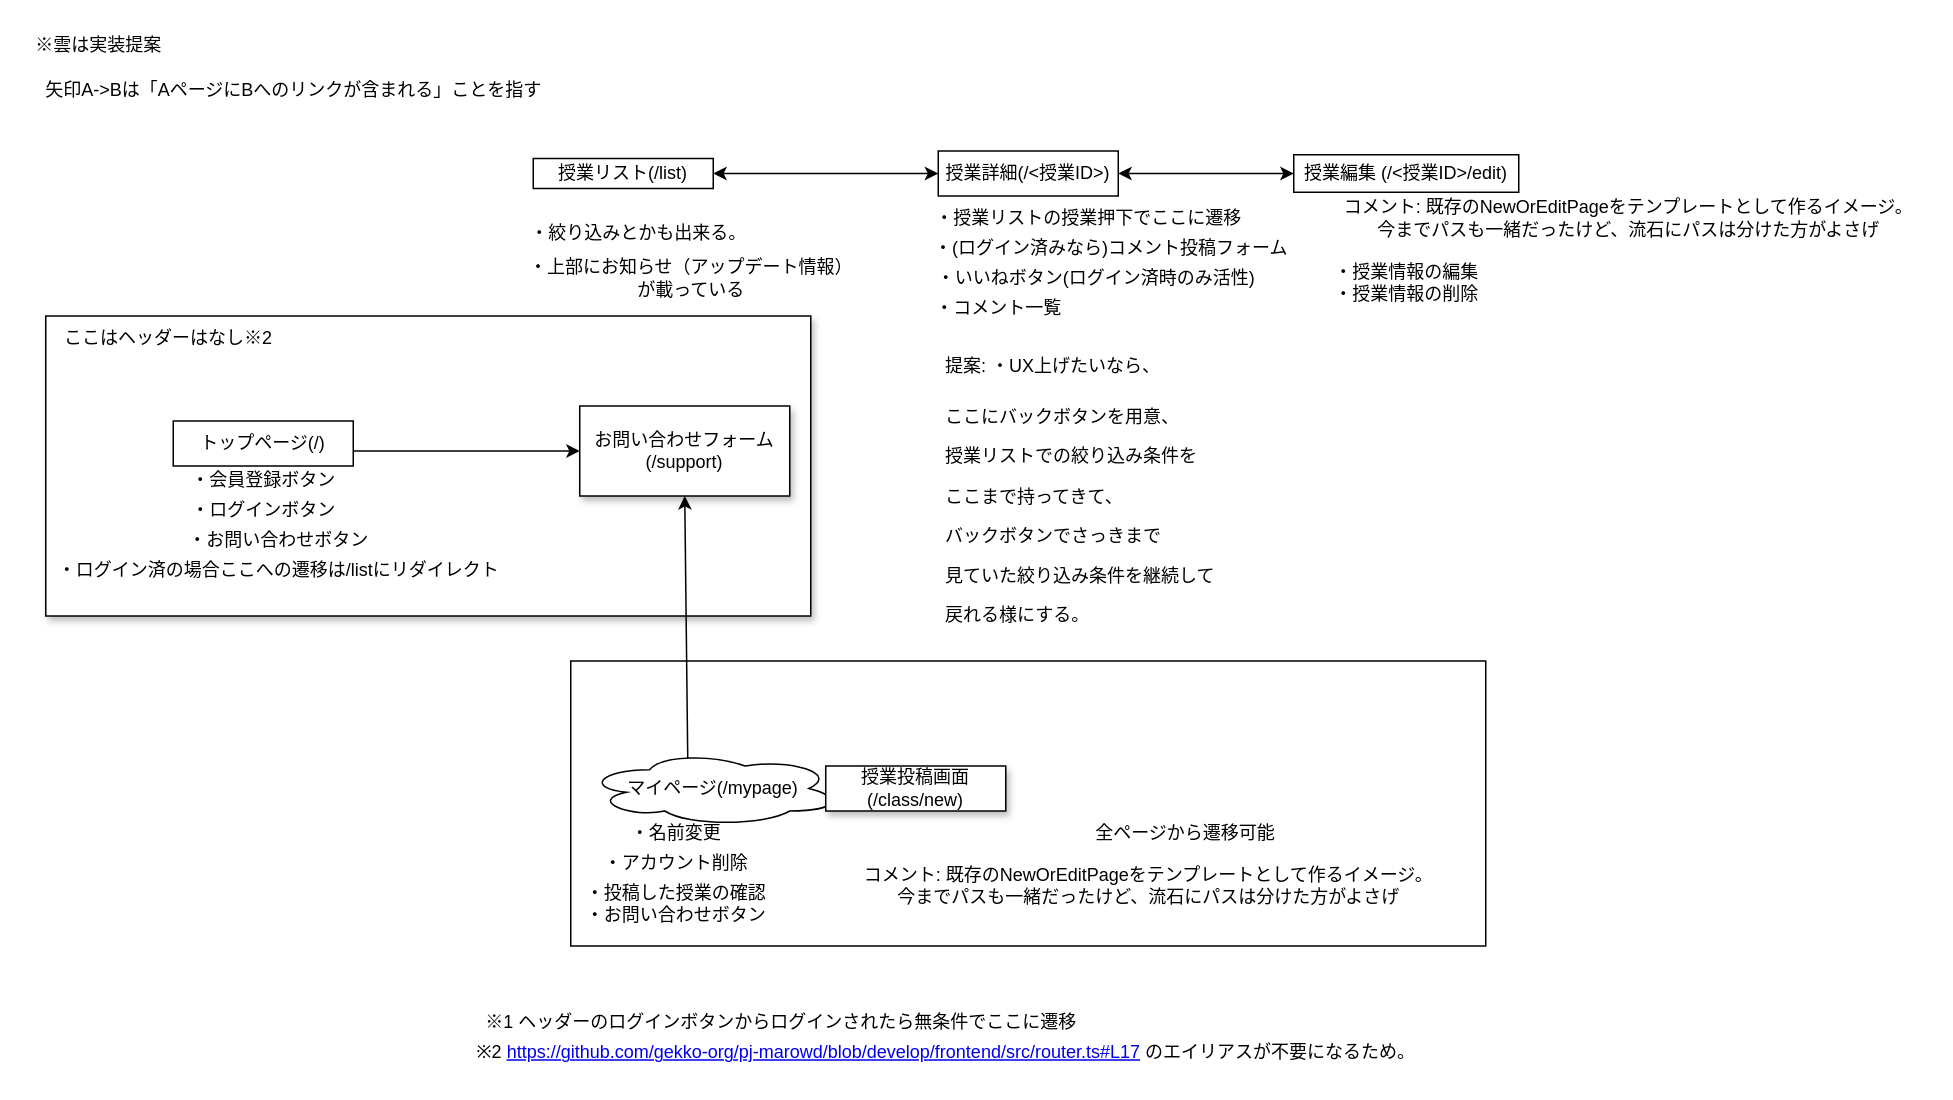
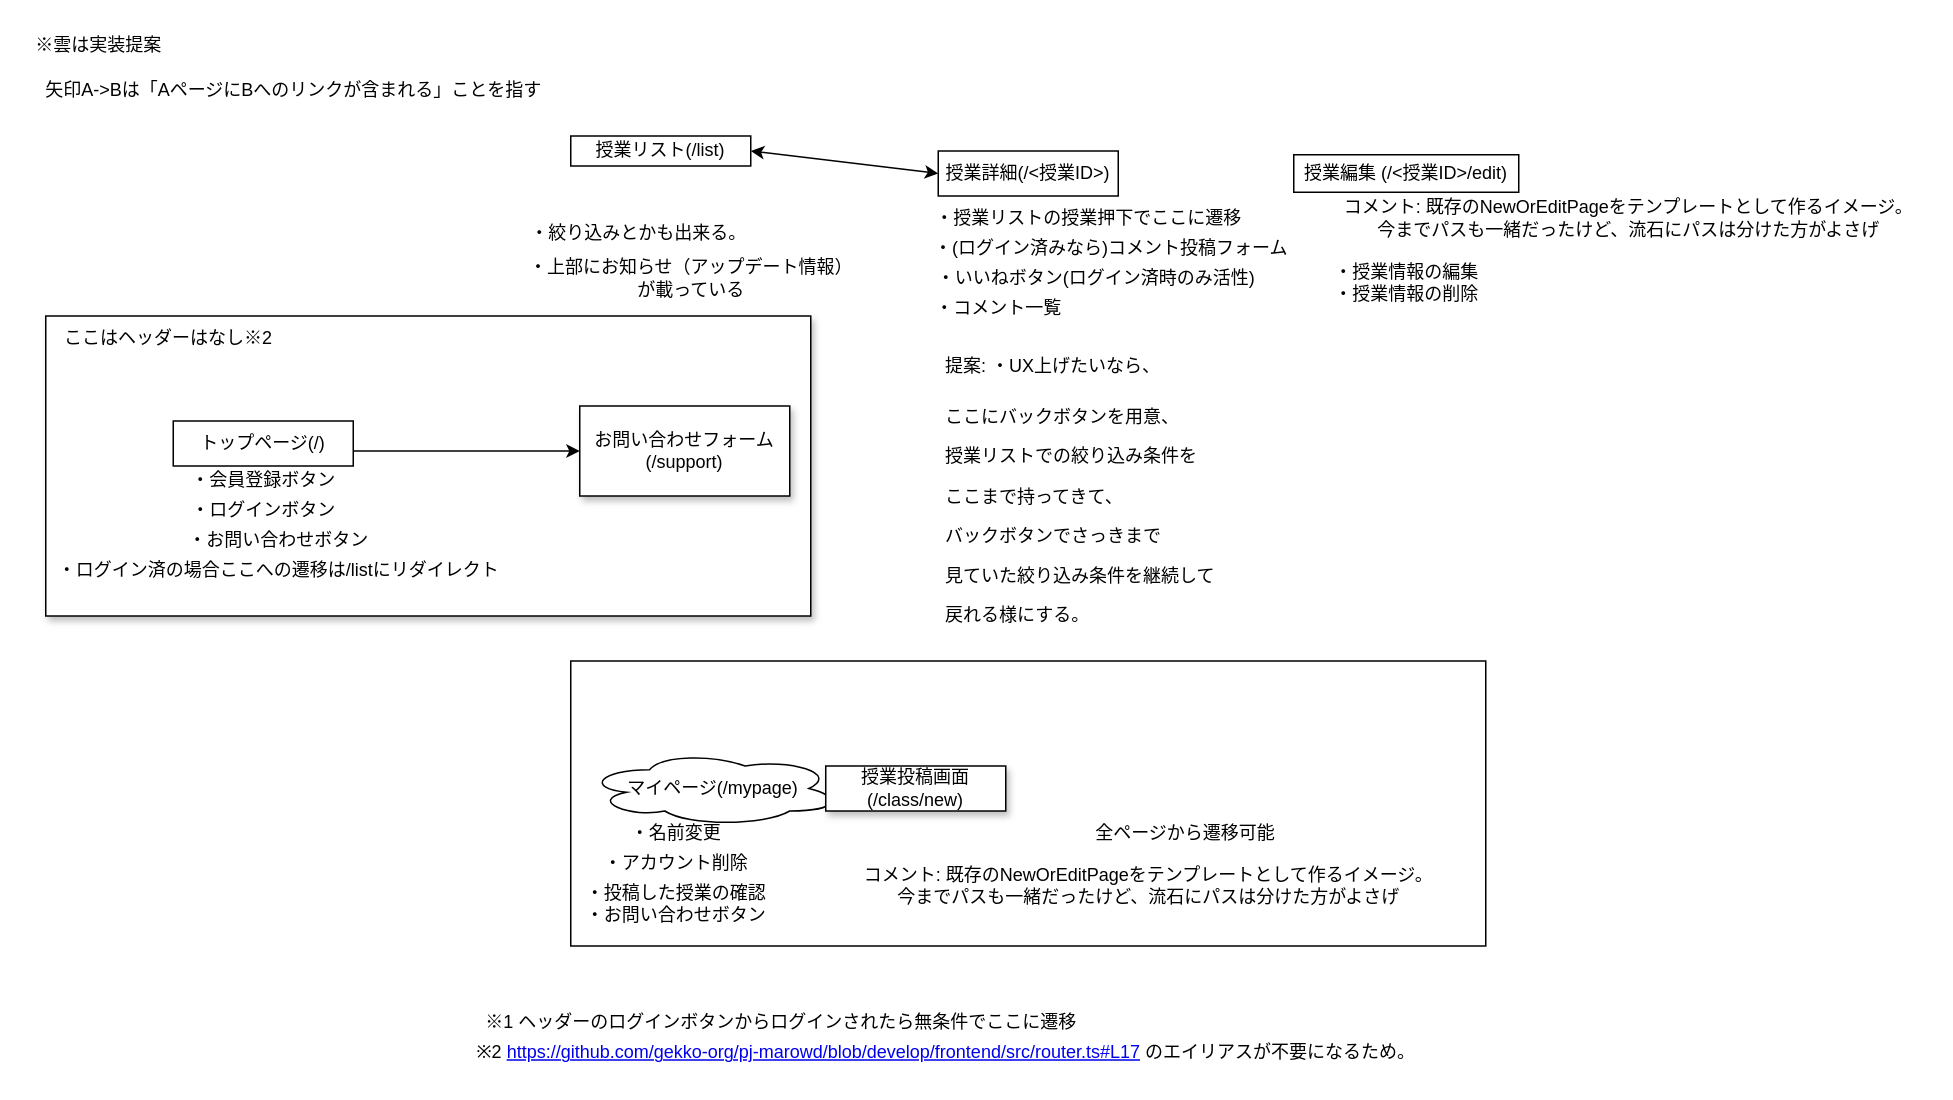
  <mxCell id="0" />
  <mxCell id="1" parent="0" />
  <mxCell id="2" value="" style="rounded=0;whiteSpace=wrap;html=1;shadow=1;" vertex="1" parent="1"><mxGeometry x="30" y="210" width="510" height="200" as="geometry" /></mxCell>
  <mxCell id="3" value="&lt;h1&gt;&lt;span style=&quot;text-align: center ; white-space: nowrap ; font-size: 12px ; font-weight: normal&quot;&gt;提案: ・UX上げたいなら、&lt;/span&gt;&lt;br&gt;&lt;/h1&gt;&lt;p&gt;&lt;span style=&quot;text-align: center ; white-space: nowrap&quot;&gt;ここにバックボタンを用意、&lt;/span&gt;&lt;/p&gt;&lt;p&gt;&lt;span style=&quot;text-align: center ; white-space: nowrap&quot;&gt;授業リストでの絞り込み条件を&lt;/span&gt;&lt;/p&gt;&lt;p&gt;&lt;span style=&quot;text-align: center ; white-space: nowrap&quot;&gt;ここまで持ってきて、&lt;/span&gt;&lt;/p&gt;&lt;p&gt;&lt;span style=&quot;text-align: center ; white-space: nowrap&quot;&gt;バックボタンでさっきまで&lt;/span&gt;&lt;/p&gt;&lt;p&gt;&lt;span style=&quot;text-align: center ; white-space: nowrap&quot;&gt;見ていた絞り込み条件を継続して&lt;/span&gt;&lt;/p&gt;&lt;p&gt;&lt;span style=&quot;text-align: center ; white-space: nowrap&quot;&gt;戻れる様にする。&lt;/span&gt;&lt;br&gt;&lt;/p&gt;" style="text;html=1;strokeColor=none;fillColor=none;spacing=5;spacingTop=-20;whiteSpace=wrap;overflow=hidden;rounded=0;shadow=1;" parent="1" vertex="1"><mxGeometry x="625" y="220" width="195" height="200" as="geometry" /></mxCell>
  <mxCell id="4" value="トップページ(/)" style="rounded=0;whiteSpace=wrap;html=1;" parent="1" vertex="1"><mxGeometry x="115" y="280" width="120" height="30" as="geometry" /></mxCell>
  <mxCell id="5" value="・会員登録ボタン" style="text;html=1;align=center;verticalAlign=middle;resizable=0;points=[];autosize=1;" parent="1" vertex="1"><mxGeometry x="120" y="310" width="110" height="20" as="geometry" /></mxCell>
  <mxCell id="6" value="・ログインボタン" style="text;html=1;align=center;verticalAlign=middle;resizable=0;points=[];autosize=1;" parent="1" vertex="1"><mxGeometry x="120" y="330" width="110" height="20" as="geometry" /></mxCell>
  <mxCell id="7" value="・お問い合わせボタン" style="text;html=1;align=center;verticalAlign=middle;resizable=0;points=[];autosize=1;" parent="1" vertex="1"><mxGeometry x="115" y="350" width="140" height="20" as="geometry" /></mxCell>
  <mxCell id="8" value="" style="rounded=0;whiteSpace=wrap;html=1;" parent="1" vertex="1"><mxGeometry x="380" y="440" width="610" height="190" as="geometry" /></mxCell>
  <mxCell id="9" value="全ページから遷移可能" style="text;html=1;strokeColor=none;fillColor=none;align=center;verticalAlign=middle;whiteSpace=wrap;rounded=0;" parent="1" vertex="1"><mxGeometry x="710" y="545" width="160" height="20" as="geometry" /></mxCell>
  <mxCell id="10" value="マイページ(/mypage)" style="ellipse;shape=cloud;whiteSpace=wrap;html=1;" parent="1" vertex="1"><mxGeometry x="390" y="500" width="170" height="50" as="geometry" /></mxCell>
  <mxCell id="11" value="※雲は実装提案" style="text;html=1;align=center;verticalAlign=middle;resizable=0;points=[];autosize=1;" parent="1" vertex="1"><mxGeometry x="20" y="20" width="90" height="20" as="geometry" /></mxCell>
  <mxCell id="12" value="・名前変更" style="text;html=1;align=center;verticalAlign=middle;resizable=0;points=[];autosize=1;" parent="1" vertex="1"><mxGeometry x="410" y="545" width="80" height="20" as="geometry" /></mxCell>
  <mxCell id="13" value="・アカウント削除" style="text;html=1;align=center;verticalAlign=middle;resizable=0;points=[];autosize=1;" parent="1" vertex="1"><mxGeometry x="395" y="565" width="110" height="20" as="geometry" /></mxCell>
- <mxCell id="14" value="授業リスト(/list)" style="rounded=0;whiteSpace=wrap;html=1;" parent="1" vertex="1"><mxGeometry x="355" y="105" width="120" height="20" as="geometry" /></mxCell>
+ <mxCell id="14" value="授業リスト(/list)" style="rounded=0;whiteSpace=wrap;html=1;" parent="1" vertex="1"><mxGeometry x="380" y="90" width="120" height="20" as="geometry" /></mxCell>
  <mxCell id="15" value="※1 ヘッダーのログインボタンからログインされたら無条件でここに遷移" style="text;html=1;align=center;verticalAlign=middle;resizable=0;points=[];autosize=1;" parent="1" vertex="1"><mxGeometry x="320" y="671" width="400" height="20" as="geometry" /></mxCell>
  <mxCell id="16" value="" style="endArrow=classic;startArrow=classic;html=1;exitX=1;exitY=0.5;exitDx=0;exitDy=0;" parent="1" source="14" edge="1"><mxGeometry width="50" height="50" relative="1" as="geometry"><mxPoint x="525" y="125" as="sourcePoint" /><mxPoint x="625" y="115" as="targetPoint" /></mxGeometry></mxCell>
  <mxCell id="17" value="授業詳細(/&amp;lt;授業ID&amp;gt;)" style="rounded=0;whiteSpace=wrap;html=1;" parent="1" vertex="1"><mxGeometry x="625" y="100" width="120" height="30" as="geometry" /></mxCell>
  <mxCell id="18" value="・授業リストの授業押下でここに遷移" style="text;html=1;align=center;verticalAlign=middle;resizable=0;points=[];autosize=1;" parent="1" vertex="1"><mxGeometry x="615" y="135" width="220" height="20" as="geometry" /></mxCell>
  <mxCell id="19" value="授業編集 (/&amp;lt;授業ID&amp;gt;/edit)" style="rounded=0;whiteSpace=wrap;html=1;" vertex="1" parent="1"><mxGeometry x="862" y="102.5" width="150" height="25" as="geometry" /></mxCell>
- <mxCell id="20" value="" style="endArrow=classic;startArrow=classic;html=1;exitX=1;exitY=0.5;exitDx=0;exitDy=0;entryX=0;entryY=0.5;entryDx=0;entryDy=0;" edge="1" parent="1" source="17" target="19"><mxGeometry width="50" height="50" relative="1" as="geometry"><mxPoint x="920" y="260" as="sourcePoint" /><mxPoint x="970" y="210" as="targetPoint" /></mxGeometry></mxCell>
  <mxCell id="21" value="コメント: 既存のNewOrEditPageをテンプレートとして作るイメージ。&lt;br&gt;今までパスも一緒だったけど、流石にパスは分けた方がよさげ" style="text;html=1;align=center;verticalAlign=middle;resizable=0;points=[];autosize=1;" vertex="1" parent="1"><mxGeometry x="890" y="130" width="390" height="30" as="geometry" /></mxCell>
  <mxCell id="22" value="・授業情報の編集&lt;br&gt;・授業情報の削除&lt;br&gt;" style="text;html=1;align=center;verticalAlign=middle;resizable=0;points=[];autosize=1;" vertex="1" parent="1"><mxGeometry x="882" y="173" width="110" height="30" as="geometry" /></mxCell>
  <mxCell id="23" value="・(ログイン済みなら)コメント投稿フォーム" style="text;html=1;align=center;verticalAlign=middle;resizable=0;points=[];autosize=1;" vertex="1" parent="1"><mxGeometry x="615" y="155" width="250" height="20" as="geometry" /></mxCell>
  <mxCell id="24" value="・いいねボタン(ログイン済時のみ活性)" style="text;html=1;align=center;verticalAlign=middle;resizable=0;points=[];autosize=1;" vertex="1" parent="1"><mxGeometry x="615" y="175" width="230" height="20" as="geometry" /></mxCell>
  <mxCell id="25" value="・コメント一覧" style="text;html=1;align=center;verticalAlign=middle;resizable=0;points=[];autosize=1;" vertex="1" parent="1"><mxGeometry x="615" y="195" width="100" height="20" as="geometry" /></mxCell>
  <mxCell id="26" value="授業投稿画面(/class/new)" style="rounded=0;whiteSpace=wrap;html=1;shadow=1;" vertex="1" parent="1"><mxGeometry x="550" y="510" width="120" height="30" as="geometry" /></mxCell>
  <mxCell id="27" value="・投稿した授業の確認" style="text;html=1;align=center;verticalAlign=middle;resizable=0;points=[];autosize=1;" vertex="1" parent="1"><mxGeometry x="380" y="585" width="140" height="20" as="geometry" /></mxCell>
  <mxCell id="28" value="コメント: 既存のNewOrEditPageをテンプレートとして作るイメージ。&lt;br&gt;今までパスも一緒だったけど、流石にパスは分けた方がよさげ" style="text;html=1;align=center;verticalAlign=middle;resizable=0;points=[];autosize=1;" vertex="1" parent="1"><mxGeometry x="570" y="575" width="390" height="30" as="geometry" /></mxCell>
  <mxCell id="29" value="ここはヘッダーはなし※2" style="text;html=1;strokeColor=none;fillColor=none;align=center;verticalAlign=middle;whiteSpace=wrap;rounded=0;shadow=1;" vertex="1" parent="1"><mxGeometry x="30" y="215" width="164" height="20" as="geometry" /></mxCell>
  <mxCell id="30" value="※2&amp;nbsp;&lt;a href=&quot;https://github.com/gekko-org/pj-marowd/blob/develop/frontend/src/router.ts#L17&quot;&gt;https://github.com/gekko-org/pj-marowd/blob/develop/frontend/src/router.ts#L17&lt;/a&gt;&amp;nbsp;のエイリアスが不要になるため。" style="text;html=1;align=center;verticalAlign=middle;resizable=0;points=[];autosize=1;" vertex="1" parent="1"><mxGeometry x="310" y="691" width="640" height="20" as="geometry" /></mxCell>
  <mxCell id="31" value="・ログイン済の場合ここへの遷移は/listにリダイレクト" style="text;html=1;align=center;verticalAlign=middle;resizable=0;points=[];autosize=1;" vertex="1" parent="1"><mxGeometry x="30" y="370" width="310" height="20" as="geometry" /></mxCell>
  <mxCell id="32" value="・お問い合わせボタン" style="text;html=1;align=center;verticalAlign=middle;resizable=0;points=[];autosize=1;" vertex="1" parent="1"><mxGeometry x="380" y="600" width="140" height="20" as="geometry" /></mxCell>
  <mxCell id="33" value="お問い合わせフォーム&lt;br&gt;(/support)" style="rounded=0;whiteSpace=wrap;html=1;shadow=1;" vertex="1" parent="1"><mxGeometry x="386" y="270" width="140" height="60" as="geometry" /></mxCell>
- <mxCell id="34" value="" style="endArrow=classic;html=1;entryX=0.5;entryY=1;entryDx=0;entryDy=0;exitX=0.4;exitY=0.1;exitDx=0;exitDy=0;exitPerimeter=0;" edge="1" parent="1" source="10" target="33"><mxGeometry width="50" height="50" relative="1" as="geometry"><mxPoint x="320" y="520" as="sourcePoint" /><mxPoint x="370" y="470" as="targetPoint" /></mxGeometry></mxCell>
  <mxCell id="35" value="" style="endArrow=classic;html=1;entryX=0;entryY=0.5;entryDx=0;entryDy=0;" edge="1" parent="1" target="33"><mxGeometry width="50" height="50" relative="1" as="geometry"><mxPoint x="235" y="300" as="sourcePoint" /><mxPoint x="285" y="280" as="targetPoint" /></mxGeometry></mxCell>
  <mxCell id="36" value="矢印A-&amp;gt;Bは「AページにBへのリンクが含まれる」ことを指す" style="text;html=1;align=center;verticalAlign=middle;resizable=0;points=[];autosize=1;" vertex="1" parent="1"><mxGeometry x="20" y="50" width="350" height="20" as="geometry" /></mxCell>
  <mxCell id="37" value="・絞り込みとかも出来る。" style="text;html=1;align=center;verticalAlign=middle;resizable=0;points=[];autosize=1;" vertex="1" parent="1"><mxGeometry x="345" y="145" width="160" height="20" as="geometry" /></mxCell>
  <mxCell id="38" value="・上部にお知らせ（アップデート情報）&lt;br&gt;が載っている" style="text;html=1;align=center;verticalAlign=middle;resizable=0;points=[];autosize=1;" vertex="1" parent="1"><mxGeometry x="345" y="170" width="230" height="30" as="geometry" /></mxCell>
